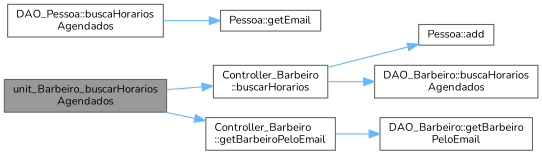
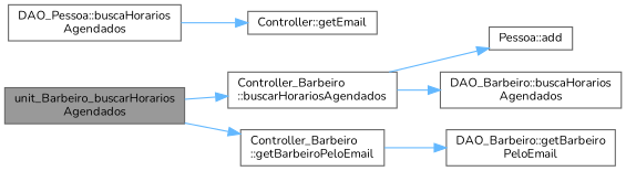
  digraph {
    fontname=Nunito
    rankdir=LR
    node [color=grey40 fillcolor=white fontname=Nunito fontsize=10 shape=box style=filled]
    edge [color=steelblue1 fontname=Nunito fontsize=10 labelfontname=Helvetica labelfontsize=10 style=solid]
    n1 [color=gray40 fillcolor=grey60 fontcolor=black height=0.2 label="unit_Barbeiro_buscarHorarios\lAgendados" width=0.4]
-   n2 [height=0.2 label="Controller_Barbeiro\l::buscarHorarios" width=0.4]
+   n2 [height=0.2 label="Controller_Barbeiro\l::buscarHorariosAgendados" width=0.4]
    n3 [height=0.2 label="Controller_Barbeiro\l::getBarbeiroPeloEmail" width=0.4]
    n4 [height=0.2 label="Pessoa::add" width=0.4]
    n5 [height=0.2 label="DAO_Barbeiro::buscaHorarios\lAgendados" width=0.4]
    n6 [height=0.2 label="DAO_Barbeiro::getBarbeiro\lPeloEmail" width=0.4]
    n7 [height=0.2 label="DAO_Pessoa::buscaHorarios\lAgendados" width=0.4]
-   n8 [height=0.2 label="Pessoa::getEmail" width=0.4]
+   n8 [height=0.2 label="Controller::getEmail" width=0.4]
    n1 -> n2
    n1 -> n3
    n2 -> n4
    n2 -> n5
    n3 -> n6
    n7 -> n8
  }
